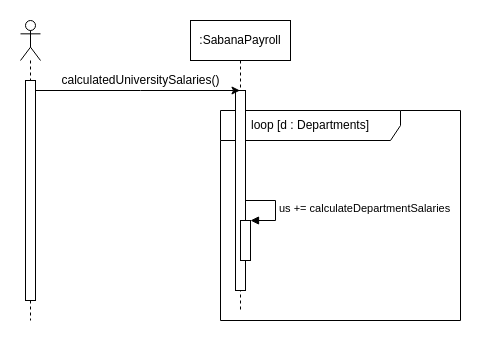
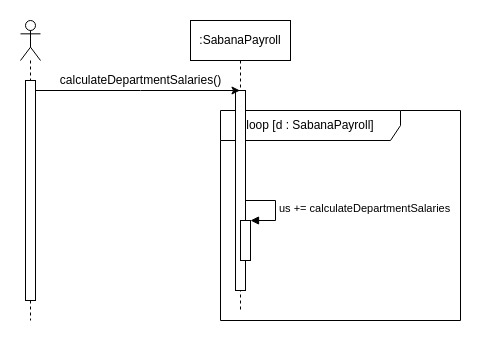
  <mxCell id="0" />
  <mxCell id="1" parent="0" />
- <mxCell id="2" value="loop [d : Departments]" style="shape=umlFrame;whiteSpace=wrap;html=1;width=180;height=30;" vertex="1" parent="1"><mxGeometry x="220" y="110" width="240" height="210" as="geometry" /></mxCell>
+ <mxCell id="2" value="loop [d : SabanaPayroll]" style="shape=umlFrame;whiteSpace=wrap;html=1;width=180;height=30;" vertex="1" parent="1"><mxGeometry x="220" y="110" width="240" height="210" as="geometry" /></mxCell>
  <mxCell id="3" value="" style="shape=umlLifeline;participant=umlActor;perimeter=lifelinePerimeter;whiteSpace=wrap;html=1;container=1;collapsible=0;recursiveResize=0;verticalAlign=top;spacingTop=36;outlineConnect=0;" vertex="1" parent="1"><mxGeometry x="20" y="20" width="20" height="300" as="geometry" /></mxCell>
  <mxCell id="4" value="" style="html=1;points=[];perimeter=orthogonalPerimeter;" vertex="1" parent="3"><mxGeometry x="5" y="60" width="10" height="220" as="geometry" /></mxCell>
  <mxCell id="5" value=":SabanaPayroll" style="shape=umlLifeline;perimeter=lifelinePerimeter;whiteSpace=wrap;html=1;container=1;collapsible=0;recursiveResize=0;outlineConnect=0;" vertex="1" parent="1"><mxGeometry x="190" y="20" width="100" height="290" as="geometry" /></mxCell>
  <mxCell id="6" value="" style="html=1;points=[];perimeter=orthogonalPerimeter;" vertex="1" parent="5"><mxGeometry x="45" y="70" width="10" height="200" as="geometry" /></mxCell>
  <mxCell id="7" value="" style="html=1;points=[];perimeter=orthogonalPerimeter;" vertex="1" parent="5"><mxGeometry x="50" y="200" width="10" height="40" as="geometry" /></mxCell>
  <mxCell id="8" value="us += calculateDepartmentSalaries" style="edgeStyle=orthogonalEdgeStyle;html=1;align=left;spacingLeft=2;endArrow=block;rounded=0;entryX=1;entryY=0;" edge="1" target="7" parent="5"><mxGeometry relative="1" as="geometry"><mxPoint x="55" y="180" as="sourcePoint" /><Array as="points"><mxPoint x="85" y="180" /></Array></mxGeometry></mxCell>
  <mxCell id="9" style="edgeStyle=orthogonalEdgeStyle;rounded=0;orthogonalLoop=1;jettySize=auto;html=1;" edge="1" parent="1" source="4" target="5"><mxGeometry relative="1" as="geometry"><Array as="points"><mxPoint x="140" y="90" /><mxPoint x="140" y="90" /></Array></mxGeometry></mxCell>
- <mxCell id="10" value="calculatedUniversitySalaries()" style="text;html=1;align=center;verticalAlign=middle;resizable=0;points=[];autosize=1;" vertex="1" parent="1"><mxGeometry x="55" y="70" width="170" height="20" as="geometry" /></mxCell>
+ <mxCell id="10" value="calculateDepartmentSalaries()" style="text;html=1;align=center;verticalAlign=middle;resizable=0;points=[];autosize=1;" vertex="1" parent="1"><mxGeometry x="55" y="70" width="170" height="20" as="geometry" /></mxCell>
